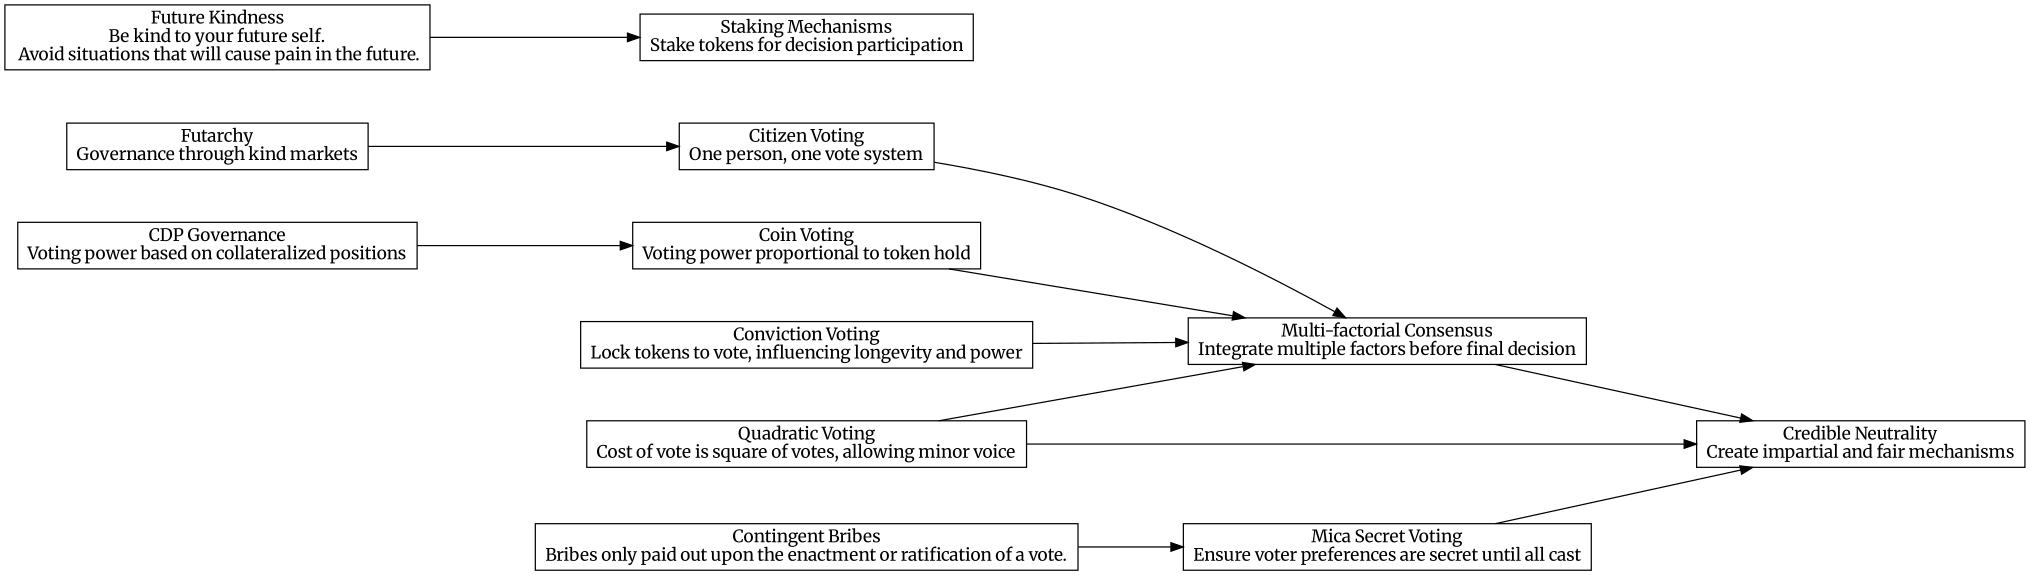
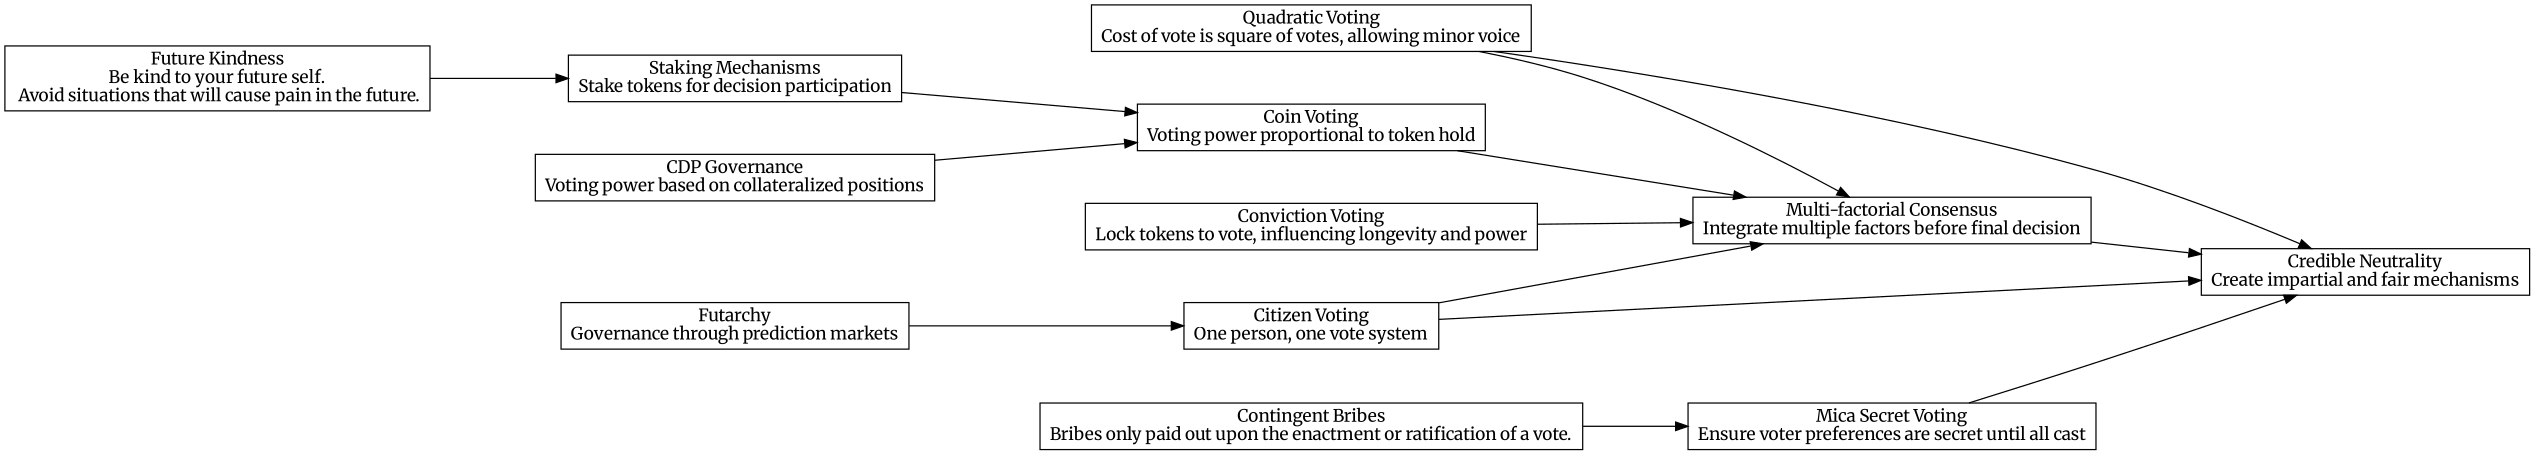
  digraph {
    fontname=Merriweather
    nodesep=0.6
    rankdir=LR
    ranksep=1.2
    node [fontname=Merriweather shape=box]
    edge [fontname=Merriweather]
    n1 [label="Credible Neutrality\nCreate impartial and fair mechanisms"]
    n2 [label="Citizen Voting\nOne person, one vote system"]
    n3 [label="Multi-factorial Consensus\nIntegrate multiple factors before final decision"]
    n4 [label="Quadratic Voting\nCost of vote is square of votes, allowing minor voice"]
    n5 [label="Mica Secret Voting\nEnsure voter preferences are secret until all cast"]
    n6 [label="Contingent Bribes\nBribes only paid out upon the enactment or ratification of a vote."]
    n7 [label="Coin Voting\nVoting power proportional to token hold"]
    n8 [label="Conviction Voting\nLock tokens to vote, influencing longevity and power"]
    n9 [label="Staking Mechanisms\nStake tokens for decision participation"]
    n10 [label="CDP Governance\nVoting power based on collateralized positions"]
-   n11 [label="Futarchy\nGovernance through kind markets"]
+   n11 [label="Futarchy\nGovernance through prediction markets"]
    n12 [label="Future Kindness\nBe kind to your future self.\n Avoid situations that will cause pain in the future."]
+   n2 -> n1
    n2 -> n3
    n3 -> n1
    n4 -> n1
    n4 -> n3
    n5 -> n1
    n6 -> n5
    n7 -> n3
    n8 -> n3
+   n9 -> n7
    n10 -> n7
    n11 -> n2
    n12 -> n9
  }
